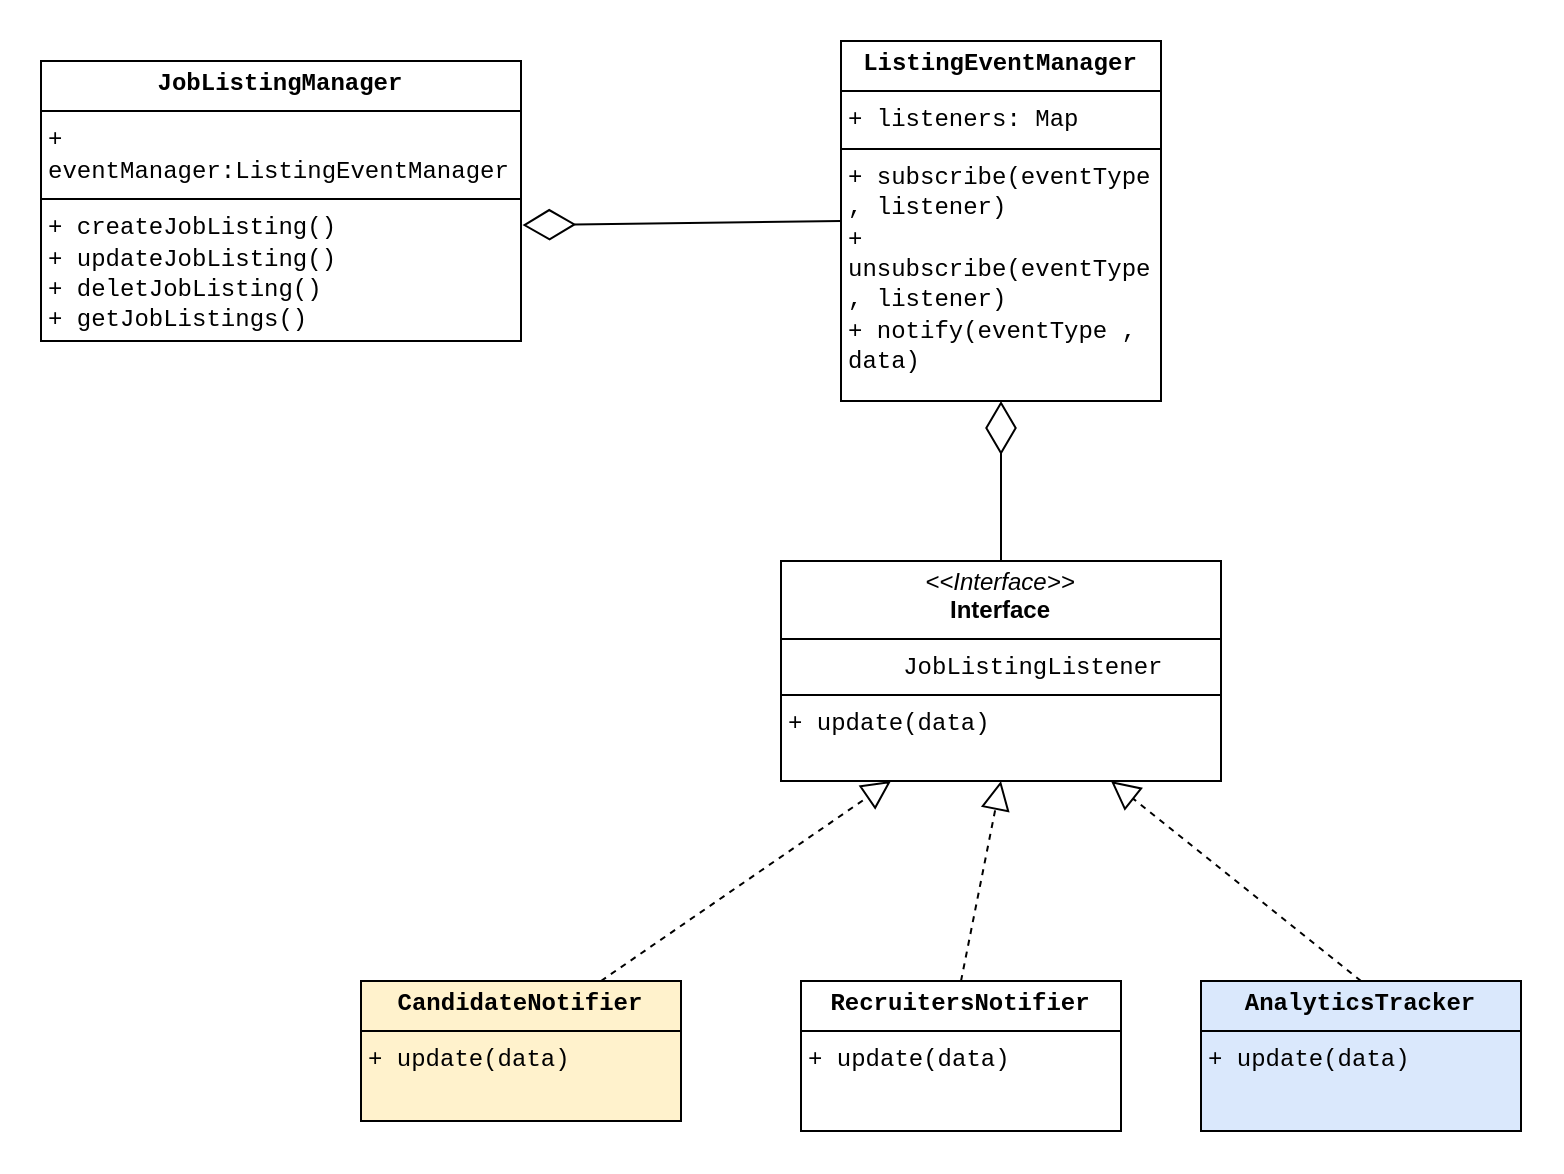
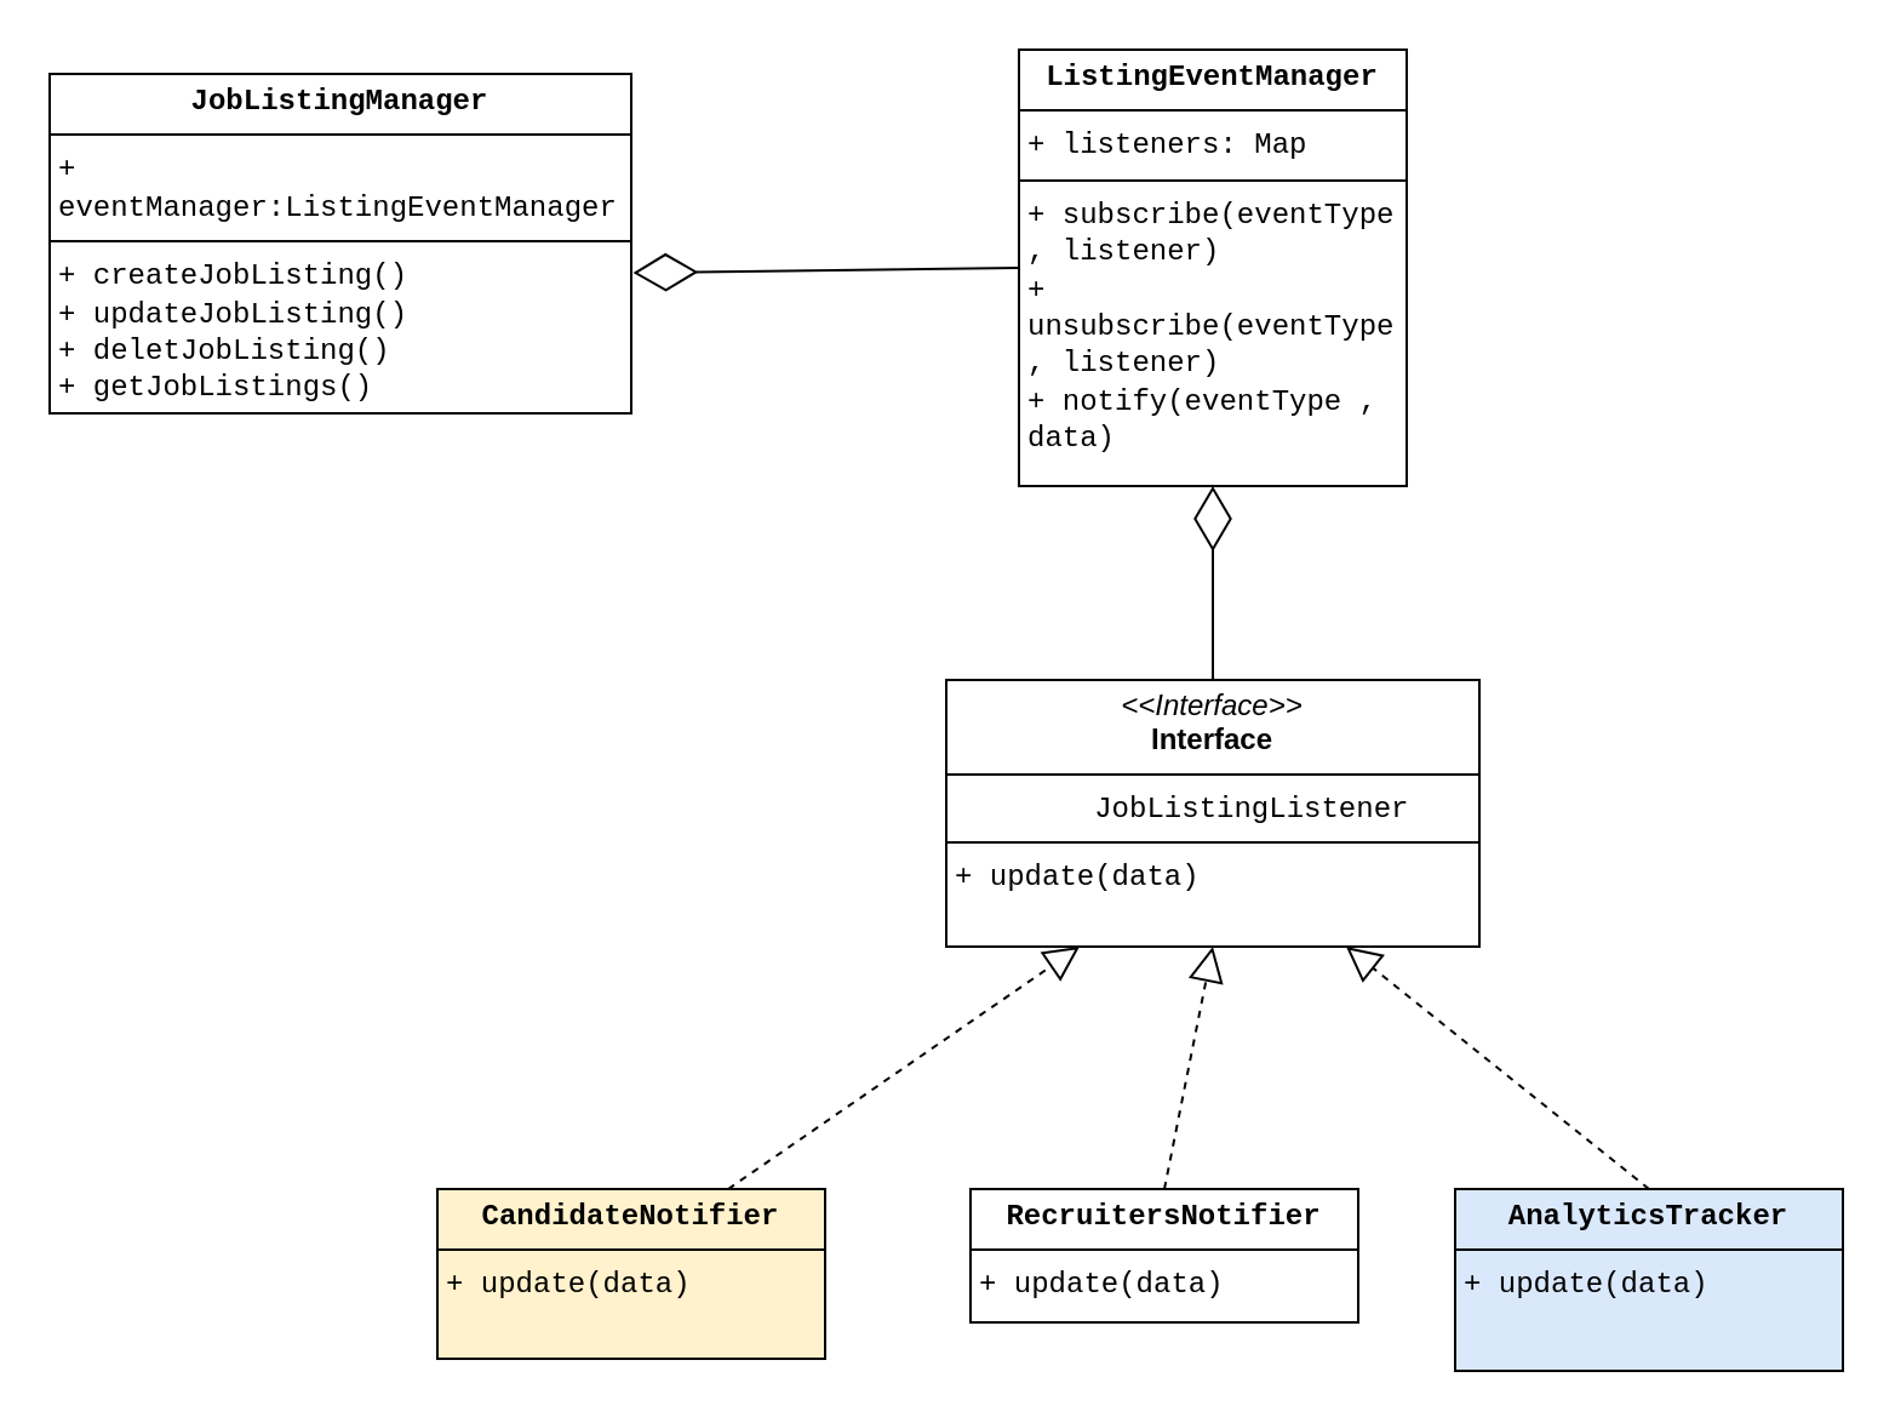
  <mxCell id="0" />
  <mxCell id="1" parent="0" />
  <mxCell id="2" value="&lt;p style=&quot;margin:0px;margin-top:4px;text-align:center;&quot;&gt;&lt;font face=&quot;Courier New&quot;&gt;&lt;b&gt;JobListingManager&lt;/b&gt;&lt;/font&gt;&lt;/p&gt;&lt;hr size=&quot;1&quot; style=&quot;border-style:solid;&quot;&gt;&lt;p style=&quot;margin:0px;margin-left:4px;&quot;&gt;&lt;font face=&quot;Courier New&quot;&gt;+ eventManager:ListingEventManager&lt;/font&gt;&lt;/p&gt;&lt;hr size=&quot;1&quot; style=&quot;border-style:solid;&quot;&gt;&lt;p style=&quot;margin:0px;margin-left:4px;&quot;&gt;&lt;font face=&quot;Courier New&quot;&gt;+ createJobListing()&lt;/font&gt;&lt;/p&gt;&lt;p style=&quot;margin:0px;margin-left:4px;&quot;&gt;&lt;font face=&quot;Courier New&quot;&gt;+ updateJobListing()&lt;/font&gt;&lt;/p&gt;&lt;p style=&quot;margin:0px;margin-left:4px;&quot;&gt;&lt;font face=&quot;Courier New&quot;&gt;+ deletJobListing()&lt;/font&gt;&lt;/p&gt;&lt;p style=&quot;margin:0px;margin-left:4px;&quot;&gt;&lt;font face=&quot;Courier New&quot;&gt;+ getJobListings()&lt;/font&gt;&lt;/p&gt;&lt;p style=&quot;margin:0px;margin-left:4px;&quot;&gt;&lt;br&gt;&lt;/p&gt;&lt;p style=&quot;margin:0px;margin-left:4px;&quot;&gt;&lt;br&gt;&lt;/p&gt;&lt;p style=&quot;margin:0px;margin-left:4px;&quot;&gt;&lt;br&gt;&lt;/p&gt;" style="verticalAlign=top;align=left;overflow=fill;html=1;whiteSpace=wrap;" vertex="1" parent="1"><mxGeometry x="20" y="30" width="240" height="140" as="geometry" /></mxCell>
  <mxCell id="3" value="&lt;p style=&quot;margin:0px;margin-top:4px;text-align:center;&quot;&gt;&lt;b&gt;&lt;font face=&quot;Courier New&quot;&gt;ListingEventManager&lt;/font&gt;&lt;/b&gt;&lt;/p&gt;&lt;hr size=&quot;1&quot; style=&quot;border-style:solid;&quot;&gt;&lt;p style=&quot;margin:0px;margin-left:4px;&quot;&gt;&lt;font face=&quot;Courier New&quot;&gt;+ listeners: Map&lt;/font&gt;&lt;/p&gt;&lt;hr size=&quot;1&quot; style=&quot;border-style:solid;&quot;&gt;&lt;p style=&quot;margin:0px;margin-left:4px;&quot;&gt;&lt;font face=&quot;Courier New&quot;&gt;+ subscribe(eventType , listener)&lt;/font&gt;&lt;/p&gt;&lt;p style=&quot;margin:0px;margin-left:4px;&quot;&gt;&lt;font face=&quot;Courier New&quot;&gt;+ unsubscribe(&lt;span style=&quot;background-color: transparent; color: light-dark(rgb(0, 0, 0), rgb(255, 255, 255));&quot;&gt;eventType , listener)&lt;/span&gt;&lt;/font&gt;&lt;/p&gt;&lt;p style=&quot;margin:0px;margin-left:4px;&quot;&gt;&lt;span style=&quot;background-color: transparent; color: light-dark(rgb(0, 0, 0), rgb(255, 255, 255));&quot;&gt;&lt;font face=&quot;Courier New&quot;&gt;+ notify(eventType , data)&lt;/font&gt;&lt;/span&gt;&lt;/p&gt;&lt;p style=&quot;margin:0px;margin-left:4px;&quot;&gt;&lt;br&gt;&lt;/p&gt;" style="verticalAlign=top;align=left;overflow=fill;html=1;whiteSpace=wrap;" vertex="1" parent="1"><mxGeometry x="420" y="20" width="160" height="180" as="geometry" /></mxCell>
  <mxCell id="4" value="&lt;p style=&quot;margin:0px;margin-top:4px;text-align:center;&quot;&gt;&lt;i&gt;&amp;lt;&amp;lt;Interface&amp;gt;&amp;gt;&lt;/i&gt;&lt;br&gt;&lt;b&gt;Interface&lt;/b&gt;&lt;/p&gt;&lt;hr size=&quot;1&quot; style=&quot;border-style:solid;&quot;&gt;&lt;p style=&quot;margin:0px;margin-left:4px;&quot;&gt;&lt;font face=&quot;Courier New&quot;&gt;&lt;span style=&quot;white-space: pre;&quot;&gt;&#09;&lt;/span&gt;JobListingListener&lt;/font&gt;&lt;/p&gt;&lt;hr size=&quot;1&quot; style=&quot;border-style:solid;&quot;&gt;&lt;p style=&quot;margin:0px;margin-left:4px;&quot;&gt;&lt;font face=&quot;Courier New&quot;&gt;+ update(data)&lt;/font&gt;&lt;/p&gt;" style="verticalAlign=top;align=left;overflow=fill;html=1;whiteSpace=wrap;" vertex="1" parent="1"><mxGeometry x="390" y="280" width="220" height="110" as="geometry" /></mxCell>
  <mxCell id="5" value="&lt;p style=&quot;margin:0px;margin-top:4px;text-align:center;&quot;&gt;&lt;b&gt;&lt;font face=&quot;Courier New&quot;&gt;CandidateNotifier&lt;/font&gt;&lt;/b&gt;&lt;/p&gt;&lt;hr size=&quot;1&quot; style=&quot;border-style:solid;&quot;&gt;&lt;p style=&quot;margin:0px;margin-left:4px;&quot;&gt;&lt;font face=&quot;Courier New&quot;&gt;+ update(data)&lt;/font&gt;&lt;/p&gt;&lt;p style=&quot;margin:0px;margin-left:4px;&quot;&gt;&lt;br&gt;&lt;/p&gt;" style="verticalAlign=top;align=left;overflow=fill;html=1;whiteSpace=wrap;fillColor=#fff2cc;" vertex="1" parent="1"><mxGeometry x="180" y="490" width="160" height="70" as="geometry" /></mxCell>
- <mxCell id="6" value="&lt;p style=&quot;margin:0px;margin-top:4px;text-align:center;&quot;&gt;&lt;b&gt;&lt;font face=&quot;Courier New&quot;&gt;RecruitersNotifier&lt;/font&gt;&lt;/b&gt;&lt;/p&gt;&lt;hr size=&quot;1&quot; style=&quot;border-style:solid;&quot;&gt;&lt;p style=&quot;margin:0px;margin-left:4px;&quot;&gt;&lt;font face=&quot;Courier New&quot;&gt;+ update(data)&lt;/font&gt;&lt;/p&gt;&lt;p style=&quot;margin:0px;margin-left:4px;&quot;&gt;&lt;br&gt;&lt;/p&gt;" style="verticalAlign=top;align=left;overflow=fill;html=1;whiteSpace=wrap;" vertex="1" parent="1"><mxGeometry x="400" y="490" width="160" height="75" as="geometry" /></mxCell>
+ <mxCell id="6" value="&lt;p style=&quot;margin:0px;margin-top:4px;text-align:center;&quot;&gt;&lt;b&gt;&lt;font face=&quot;Courier New&quot;&gt;RecruitersNotifier&lt;/font&gt;&lt;/b&gt;&lt;/p&gt;&lt;hr size=&quot;1&quot; style=&quot;border-style:solid;&quot;&gt;&lt;p style=&quot;margin:0px;margin-left:4px;&quot;&gt;&lt;font face=&quot;Courier New&quot;&gt;+ update(data)&lt;/font&gt;&lt;/p&gt;&lt;p style=&quot;margin:0px;margin-left:4px;&quot;&gt;&lt;br&gt;&lt;/p&gt;" style="verticalAlign=top;align=left;overflow=fill;html=1;whiteSpace=wrap;" vertex="1" parent="1"><mxGeometry x="400" y="490" width="160" height="55" as="geometry" /></mxCell>
  <mxCell id="7" value="&lt;p style=&quot;margin:0px;margin-top:4px;text-align:center;&quot;&gt;&lt;font face=&quot;Courier New&quot;&gt;&lt;b&gt;AnalyticsTracker&lt;/b&gt;&lt;/font&gt;&lt;/p&gt;&lt;hr size=&quot;1&quot; style=&quot;border-style:solid;&quot;&gt;&lt;p style=&quot;margin:0px;margin-left:4px;&quot;&gt;&lt;font face=&quot;Courier New&quot;&gt;+ update(data)&lt;/font&gt;&lt;/p&gt;&lt;p style=&quot;margin:0px;margin-left:4px;&quot;&gt;&lt;br&gt;&lt;/p&gt;" style="verticalAlign=top;align=left;overflow=fill;html=1;whiteSpace=wrap;fillColor=#dae8fc;" vertex="1" parent="1"><mxGeometry x="600" y="490" width="160" height="75" as="geometry" /></mxCell>
  <mxCell id="8" value="" style="endArrow=diamondThin;endFill=0;endSize=24;html=1;rounded=0;exitX=0;exitY=0.5;exitDx=0;exitDy=0;entryX=1.003;entryY=0.586;entryDx=0;entryDy=0;entryPerimeter=0;" edge="1" parent="1" source="3" target="2"><mxGeometry width="160" relative="1" as="geometry"><mxPoint x="190" y="279" as="sourcePoint" /><mxPoint x="350" y="279" as="targetPoint" /></mxGeometry></mxCell>
  <mxCell id="9" value="" style="endArrow=diamondThin;endFill=0;endSize=24;html=1;rounded=0;exitX=0.5;exitY=0;exitDx=0;exitDy=0;entryX=0.5;entryY=1;entryDx=0;entryDy=0;" edge="1" parent="1" source="4" target="3"><mxGeometry width="160" relative="1" as="geometry"><mxPoint x="400" y="230" as="sourcePoint" /><mxPoint x="560" y="230" as="targetPoint" /></mxGeometry></mxCell>
  <mxCell id="10" value="" style="endArrow=block;dashed=1;endFill=0;endSize=12;html=1;rounded=0;exitX=0.75;exitY=0;exitDx=0;exitDy=0;entryX=0.25;entryY=1;entryDx=0;entryDy=0;" edge="1" parent="1" source="5" target="4"><mxGeometry width="160" relative="1" as="geometry"><mxPoint x="400" y="450" as="sourcePoint" /><mxPoint x="560" y="450" as="targetPoint" /></mxGeometry></mxCell>
  <mxCell id="11" value="" style="endArrow=block;dashed=1;endFill=0;endSize=12;html=1;rounded=0;exitX=0.5;exitY=0;exitDx=0;exitDy=0;entryX=0.5;entryY=1;entryDx=0;entryDy=0;" edge="1" parent="1" source="6" target="4"><mxGeometry width="160" relative="1" as="geometry"><mxPoint x="400" y="450" as="sourcePoint" /><mxPoint x="560" y="450" as="targetPoint" /></mxGeometry></mxCell>
  <mxCell id="12" value="" style="endArrow=block;dashed=1;endFill=0;endSize=12;html=1;rounded=0;exitX=0.5;exitY=0;exitDx=0;exitDy=0;entryX=0.75;entryY=1;entryDx=0;entryDy=0;" edge="1" parent="1" source="7" target="4"><mxGeometry width="160" relative="1" as="geometry"><mxPoint x="400" y="450" as="sourcePoint" /><mxPoint x="560" y="450" as="targetPoint" /></mxGeometry></mxCell>
